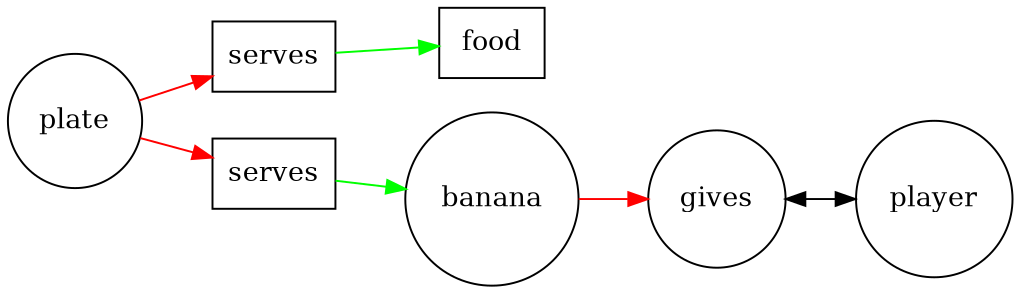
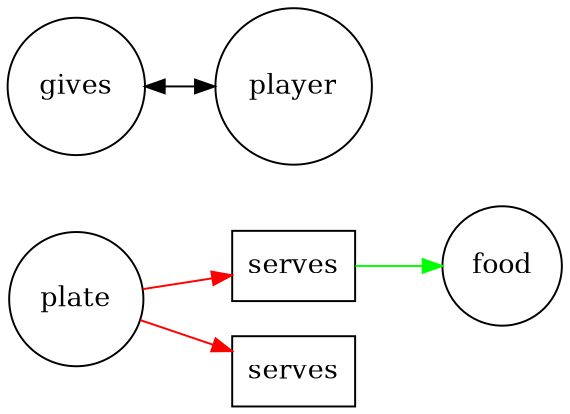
  digraph {
    concentrate=true
    rankdir=LR
    node [shape=circle]
    edge [color=red]
    n1 [label=serves shape=box]
-   n2 [label=food shape=box]
+   n2 [label=food]
    n3 [label=serves shape=box]
-   n4 [label=banana]
    n5 [label=gives]
    n6 [label=player]
    n7 [label=plate]
    n1 -> n2 [color=green]
-   n3 -> n4 [color=green]
-   n4 -> n5
    n5 -> n6 [color=black]
    n6 -> n5 [color=black]
    n7 -> n1
    n7 -> n3
  }
